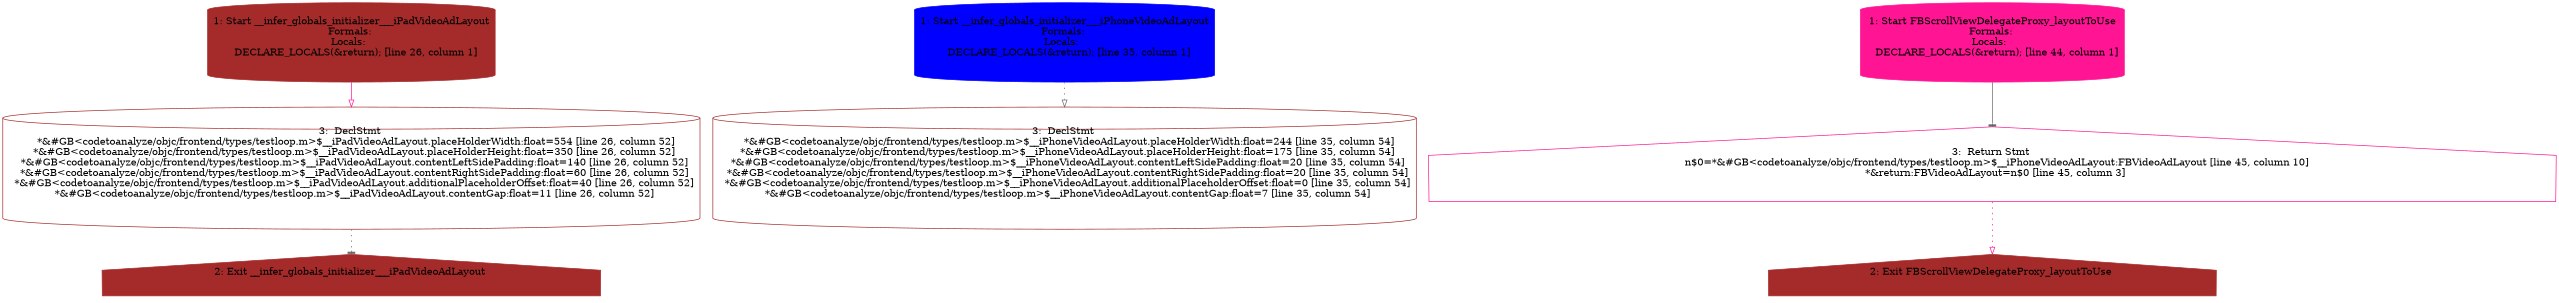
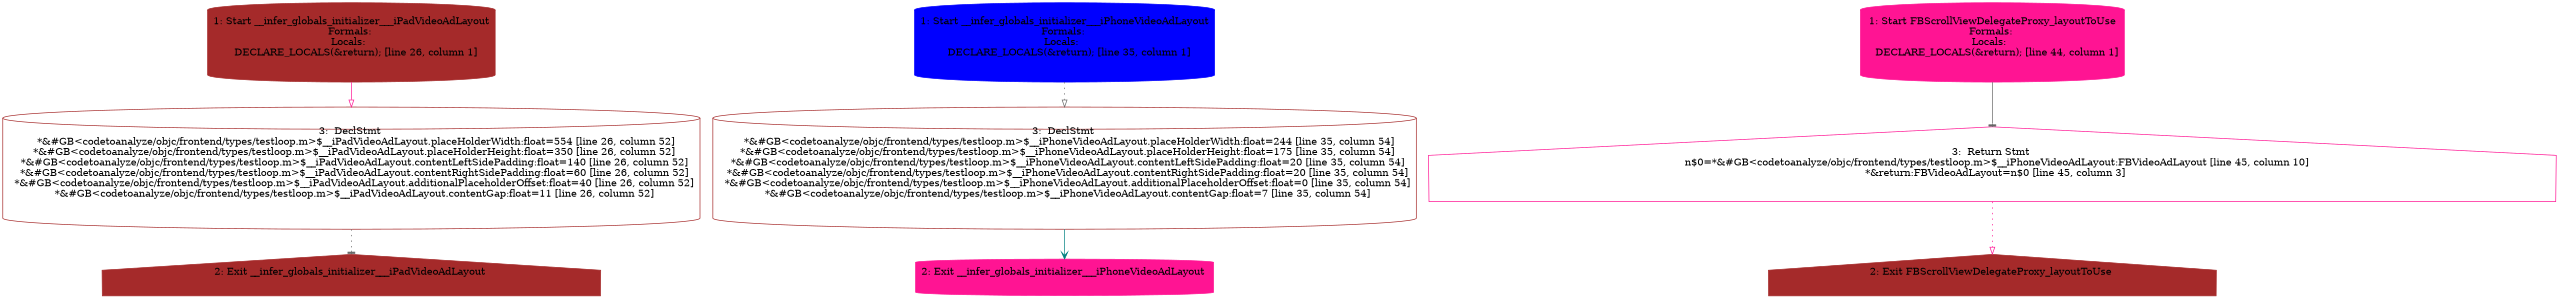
  digraph {
    node [color=brown style=filled shape=cylinder]
    edge [color=gray40 style=solid arrowhead=onormal]
    n1 [label="1: Start __infer_globals_initializer___iPadVideoAdLayout\nFormals: \nLocals:  \n   DECLARE_LOCALS(&return); [line 26, column 1]\n "]
    n2 [label="3:  DeclStmt \n   *&#GB<codetoanalyze/objc/frontend/types/testloop.m>$__iPadVideoAdLayout.placeHolderWidth:float=554 [line 26, column 52]\n  *&#GB<codetoanalyze/objc/frontend/types/testloop.m>$__iPadVideoAdLayout.placeHolderHeight:float=350 [line 26, column 52]\n  *&#GB<codetoanalyze/objc/frontend/types/testloop.m>$__iPadVideoAdLayout.contentLeftSidePadding:float=140 [line 26, column 52]\n  *&#GB<codetoanalyze/objc/frontend/types/testloop.m>$__iPadVideoAdLayout.contentRightSidePadding:float=60 [line 26, column 52]\n  *&#GB<codetoanalyze/objc/frontend/types/testloop.m>$__iPadVideoAdLayout.additionalPlaceholderOffset:float=40 [line 26, column 52]\n  *&#GB<codetoanalyze/objc/frontend/types/testloop.m>$__iPadVideoAdLayout.contentGap:float=11 [line 26, column 52]\n " style=""]
    n3 [label="2: Exit __infer_globals_initializer___iPadVideoAdLayout \n  " shape=house]
    n4 [color=blue label="1: Start __infer_globals_initializer___iPhoneVideoAdLayout\nFormals: \nLocals:  \n   DECLARE_LOCALS(&return); [line 35, column 1]\n "]
    n5 [label="3:  DeclStmt \n   *&#GB<codetoanalyze/objc/frontend/types/testloop.m>$__iPhoneVideoAdLayout.placeHolderWidth:float=244 [line 35, column 54]\n  *&#GB<codetoanalyze/objc/frontend/types/testloop.m>$__iPhoneVideoAdLayout.placeHolderHeight:float=175 [line 35, column 54]\n  *&#GB<codetoanalyze/objc/frontend/types/testloop.m>$__iPhoneVideoAdLayout.contentLeftSidePadding:float=20 [line 35, column 54]\n  *&#GB<codetoanalyze/objc/frontend/types/testloop.m>$__iPhoneVideoAdLayout.contentRightSidePadding:float=20 [line 35, column 54]\n  *&#GB<codetoanalyze/objc/frontend/types/testloop.m>$__iPhoneVideoAdLayout.additionalPlaceholderOffset:float=0 [line 35, column 54]\n  *&#GB<codetoanalyze/objc/frontend/types/testloop.m>$__iPhoneVideoAdLayout.contentGap:float=7 [line 35, column 54]\n " style=""]
+   n6 [color=deeppink label="2: Exit __infer_globals_initializer___iPhoneVideoAdLayout \n  "]
    n7 [color=deeppink label="1: Start FBScrollViewDelegateProxy_layoutToUse\nFormals: \nLocals:  \n   DECLARE_LOCALS(&return); [line 44, column 1]\n "]
    n8 [label="3:  Return Stmt \n   n$0=*&#GB<codetoanalyze/objc/frontend/types/testloop.m>$__iPhoneVideoAdLayout:FBVideoAdLayout [line 45, column 10]\n  *&return:FBVideoAdLayout=n$0 [line 45, column 3]\n " shape=house color=deeppink style=""]
    n9 [label="2: Exit FBScrollViewDelegateProxy_layoutToUse \n  " shape=house]
    n1 -> n2 [color=deeppink]
    n2 -> n3 [style=dotted arrowhead=tee]
    n4 -> n5 [style=dotted]
+   n5 -> n6 [color=teal arrowhead=vee]
    n7 -> n8 [arrowhead=tee]
    n8 -> n9 [color=deeppink style=dotted]
  }
